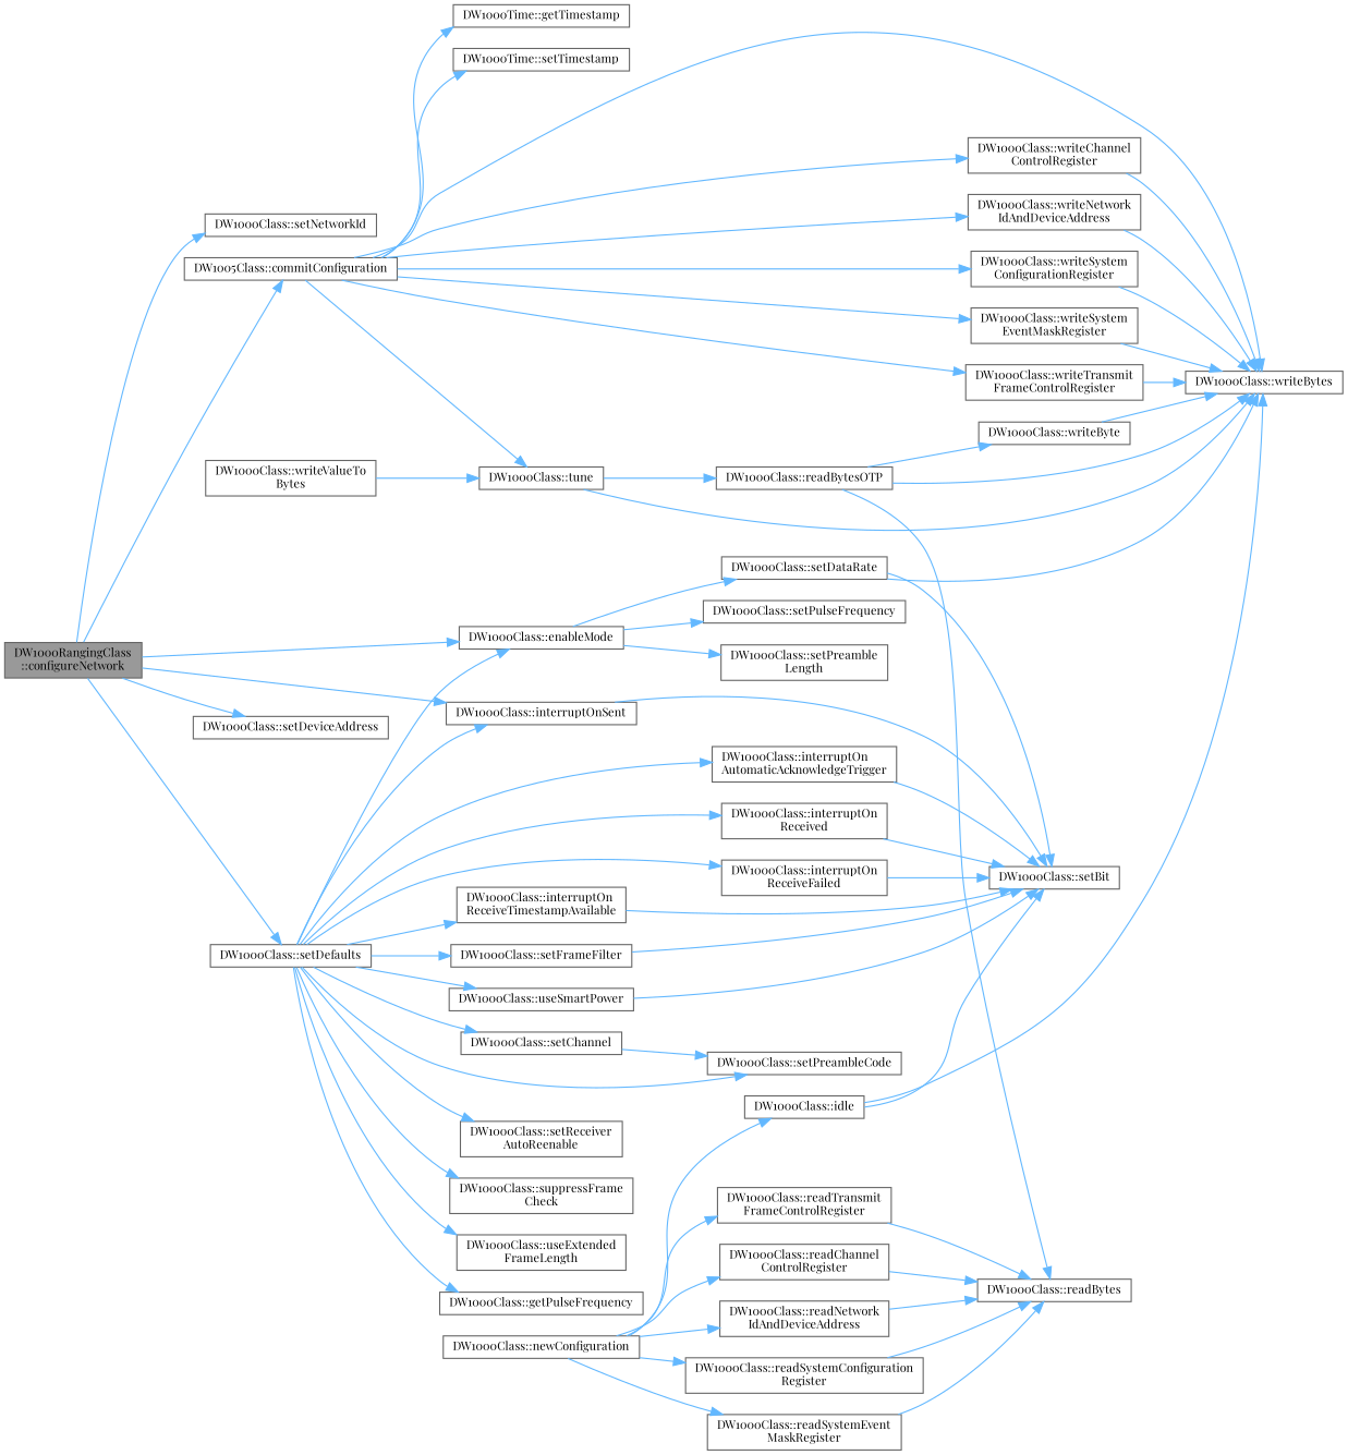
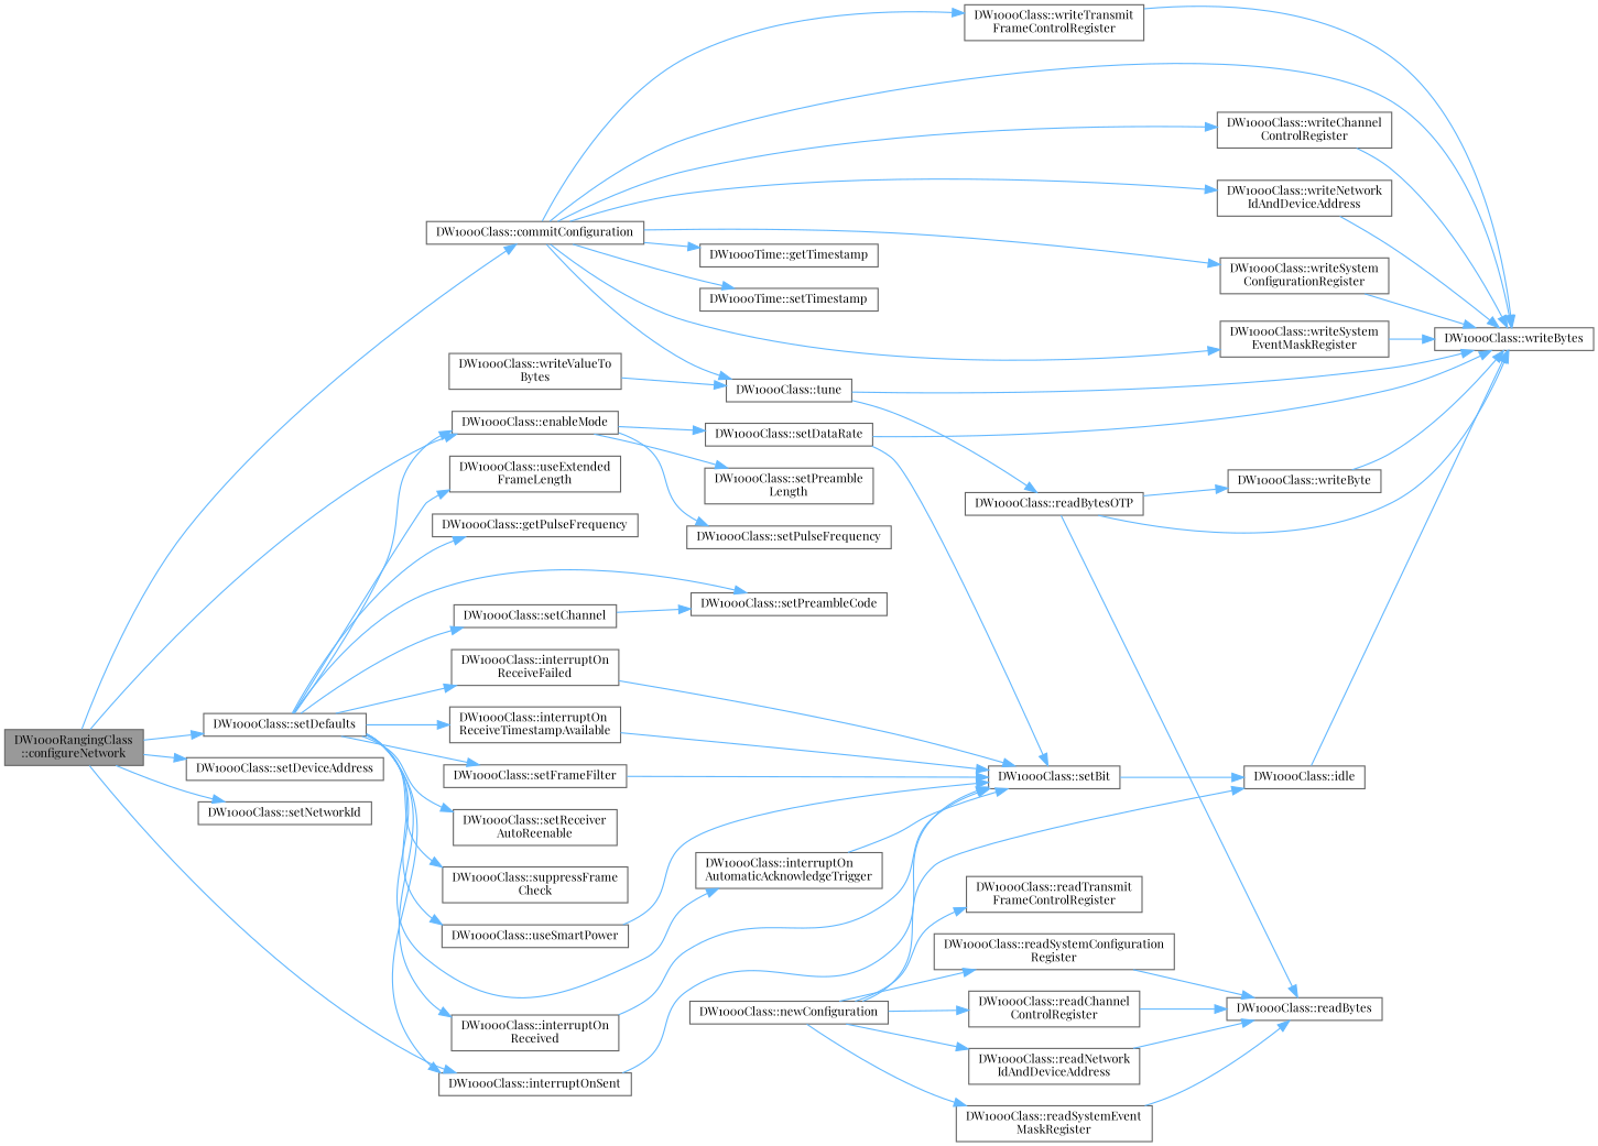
  digraph {
    fontname="Playfair Display"
    rankdir=LR
    node [color=grey40 fillcolor=white fontname="Playfair Display" fontsize=10 shape=box style=filled]
    edge [color=steelblue1 fontname="Playfair Display" fontsize=10 labelfontname=Helvetica labelfontsize=10 style=solid]
    n1 [color=gray40 fillcolor=grey60 fontcolor=black height=0.2 label="DW1000RangingClass\l::configureNetwork" width=0.4]
-   n2 [height=0.2 label="DW1005Class::commitConfiguration" width=0.4]
+   n2 [height=0.2 label="DW1000Class::commitConfiguration" width=0.4]
    n3 [height=0.2 label="DW1000Class::enableMode" width=0.4]
    n4 [height=0.2 label="DW1000Class::setDefaults" width=0.4]
    n5 [height=0.2 label="DW1000Class::setDeviceAddress" width=0.4]
    n6 [height=0.2 label="DW1000Class::setNetworkId" width=0.4]
    n7 [height=0.2 label="DW1000Class::interruptOnSent" width=0.4]
    n8 [height=0.2 label="DW1000Time::getTimestamp" width=0.4]
    n9 [height=0.2 label="DW1000Time::setTimestamp" width=0.4]
    n10 [height=0.2 label="DW1000Class::tune" width=0.4]
    n11 [height=0.2 label="DW1000Class::writeBytes" width=0.4]
    n12 [height=0.2 label="DW1000Class::writeChannel\lControlRegister" width=0.4]
    n13 [height=0.2 label="DW1000Class::writeNetwork\lIdAndDeviceAddress" width=0.4]
    n14 [height=0.2 label="DW1000Class::writeSystem\lConfigurationRegister" width=0.4]
    n15 [height=0.2 label="DW1000Class::writeSystem\lEventMaskRegister" width=0.4]
    n16 [height=0.2 label="DW1000Class::writeTransmit\lFrameControlRegister" width=0.4]
    n17 [height=0.2 label="DW1000Class::setDataRate" width=0.4]
    n18 [height=0.2 label="DW1000Class::setPreamble\lLength" width=0.4]
    n19 [height=0.2 label="DW1000Class::setPulseFrequency" width=0.4]
    n20 [height=0.2 label="DW1000Class::newConfiguration" width=0.4]
    n21 [height=0.2 label="DW1000Class::idle" width=0.4]
    n22 [height=0.2 label="DW1000Class::readChannel\lControlRegister" width=0.4]
    n23 [height=0.2 label="DW1000Class::readNetwork\lIdAndDeviceAddress" width=0.4]
    n24 [height=0.2 label="DW1000Class::readSystemConfiguration\lRegister" width=0.4]
    n25 [height=0.2 label="DW1000Class::readSystemEvent\lMaskRegister" width=0.4]
    n26 [height=0.2 label="DW1000Class::readTransmit\lFrameControlRegister" width=0.4]
    n27 [height=0.2 label="DW1000Class::getPulseFrequency" width=0.4]
    n28 [height=0.2 label="DW1000Class::interruptOn\lAutomaticAcknowledgeTrigger" width=0.4]
    n29 [height=0.2 label="DW1000Class::interruptOn\lReceived" width=0.4]
    n30 [height=0.2 label="DW1000Class::interruptOn\lReceiveFailed" width=0.4]
    n31 [height=0.2 label="DW1000Class::interruptOn\lReceiveTimestampAvailable" width=0.4]
    n32 [height=0.2 label="DW1000Class::setChannel" width=0.4]
    n33 [height=0.2 label="DW1000Class::setPreambleCode" width=0.4]
    n34 [height=0.2 label="DW1000Class::setFrameFilter" width=0.4]
    n35 [height=0.2 label="DW1000Class::setReceiver\lAutoReenable" width=0.4]
    n36 [height=0.2 label="DW1000Class::suppressFrame\lCheck" width=0.4]
    n37 [height=0.2 label="DW1000Class::useExtended\lFrameLength" width=0.4]
    n38 [height=0.2 label="DW1000Class::useSmartPower" width=0.4]
    n39 [height=0.2 label="DW1000Class::readBytesOTP" width=0.4]
    n40 [height=0.2 label="DW1000Class::readBytes" width=0.4]
    n41 [height=0.2 label="DW1000Class::writeByte" width=0.4]
    n42 [height=0.2 label="DW1000Class::writeValueTo\lBytes" width=0.4]
    n43 [height=0.2 label="DW1000Class::setBit" width=0.4]
    n1 -> n2
    n1 -> n3
    n1 -> n4
    n1 -> n5
    n1 -> n6
    n1 -> n7
    n2 -> n8
    n2 -> n9
    n2 -> n10
    n2 -> n11
    n2 -> n12
    n2 -> n13
    n2 -> n14
    n2 -> n15
    n2 -> n16
    n3 -> n17
    n3 -> n18
    n3 -> n19
    n4 -> n3
    n4 -> n7
    n4 -> n27
    n4 -> n28
    n4 -> n29
    n4 -> n30
    n4 -> n31
    n4 -> n32
    n4 -> n33
    n4 -> n34
    n4 -> n35
    n4 -> n36
    n4 -> n37
    n4 -> n38
    n7 -> n43
    n10 -> n11
    n10 -> n39
    n12 -> n11
    n13 -> n11
    n14 -> n11
    n15 -> n11
    n16 -> n11
    n17 -> n11
    n17 -> n43
    n20 -> n21
    n20 -> n22
    n20 -> n23
    n20 -> n24
    n20 -> n25
    n20 -> n26
    n21 -> n11
-   n21 -> n43
+   n43 -> n21
    n22 -> n40
    n23 -> n40
    n24 -> n40
    n25 -> n40
-   n26 -> n40
    n28 -> n43
    n29 -> n43
    n30 -> n43
    n31 -> n43
    n32 -> n33
    n34 -> n43
    n38 -> n43
    n39 -> n11
    n39 -> n40
    n39 -> n41
    n41 -> n11
    n42 -> n10
  }
